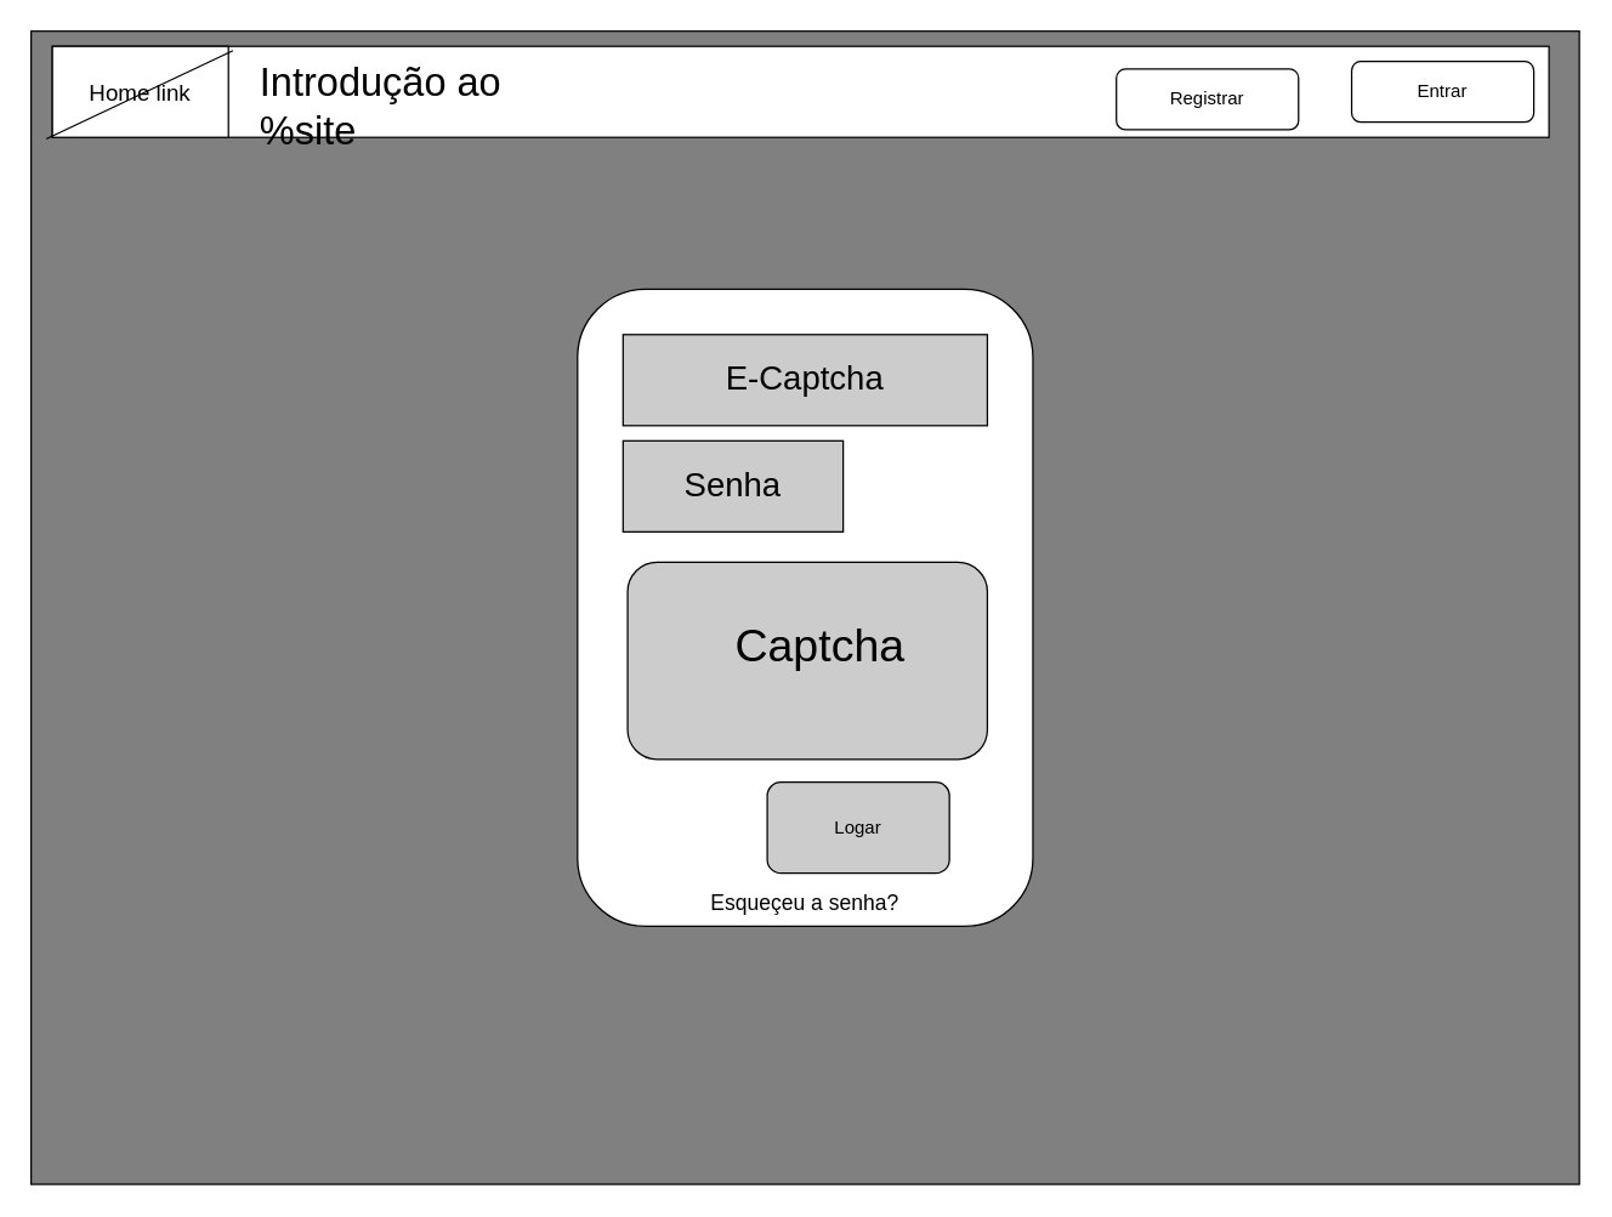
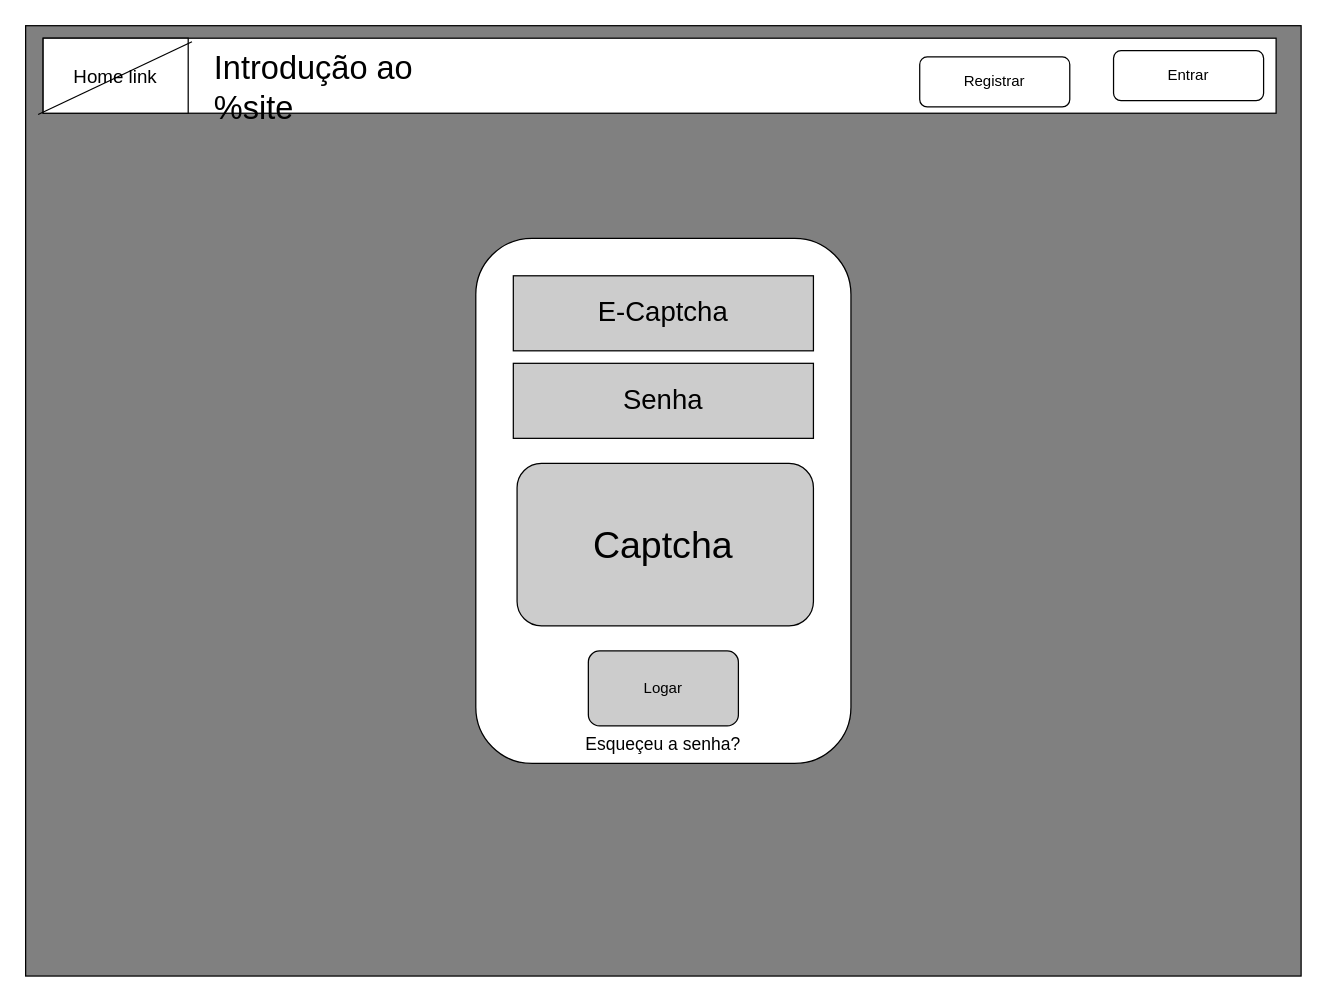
  <mxCell id="0" />
  <mxCell id="1" parent="0" />
  <mxCell id="2" value="" style="rounded=0;whiteSpace=wrap;html=1;fillColor=#808080;" vertex="1" parent="1"><mxGeometry x="20" y="20" width="1020" height="760" as="geometry" /></mxCell>
  <mxCell id="3" value="" style="rounded=1;whiteSpace=wrap;html=1;" vertex="1" parent="1"><mxGeometry x="380" y="190" width="300" height="420" as="geometry" /></mxCell>
  <mxCell id="4" value="E-Captcha" style="rounded=0;whiteSpace=wrap;html=1;fillColor=#CCCCCC;fontSize=22;" vertex="1" parent="1"><mxGeometry x="410" y="220" width="240" height="60" as="geometry" /></mxCell>
- <mxCell id="5" value="Senha" style="rounded=0;whiteSpace=wrap;html=1;fillColor=#CCCCCC;fontSize=22;" vertex="1" parent="1"><mxGeometry x="410" y="290" width="145" height="60" as="geometry" /></mxCell>
- <mxCell id="6" value="Logar" style="rounded=1;whiteSpace=wrap;html=1;fillColor=#CCCCCC;" vertex="1" parent="1"><mxGeometry x="505" y="515" width="120" height="60" as="geometry" /></mxCell>
+ <mxCell id="5" value="Senha" style="rounded=0;whiteSpace=wrap;html=1;fillColor=#CCCCCC;fontSize=22;" vertex="1" parent="1"><mxGeometry x="410" y="290" width="240" height="60" as="geometry" /></mxCell>
+ <mxCell id="6" value="Logar" style="rounded=1;whiteSpace=wrap;html=1;fillColor=#CCCCCC;" vertex="1" parent="1"><mxGeometry x="470" y="520" width="120" height="60" as="geometry" /></mxCell>
  <mxCell id="7" value="" style="rounded=1;whiteSpace=wrap;html=1;fillColor=#CCCCCC;" vertex="1" parent="1"><mxGeometry x="413" y="370" width="237" height="130" as="geometry" /></mxCell>
- <mxCell id="8" value="Captcha" style="text;html=1;strokeColor=none;fillColor=none;align=center;verticalAlign=middle;whiteSpace=wrap;rounded=0;fontSize=30;" vertex="1" parent="1"><mxGeometry x="440" y="380" width="200" height="90" as="geometry" /></mxCell>
+ <mxCell id="8" value="Captcha" style="text;html=1;strokeColor=none;fillColor=none;align=center;verticalAlign=middle;whiteSpace=wrap;rounded=0;fontSize=30;" vertex="1" parent="1"><mxGeometry x="430" y="390" width="200" height="90" as="geometry" /></mxCell>
  <mxCell id="9" value="" style="rounded=0;whiteSpace=wrap;html=1;" vertex="1" parent="1"><mxGeometry x="34" y="30" width="986" height="60" as="geometry" /></mxCell>
  <mxCell id="10" value="Entrar" style="rounded=1;whiteSpace=wrap;html=1;" vertex="1" parent="1"><mxGeometry x="890" y="40" width="120" height="40" as="geometry" /></mxCell>
  <mxCell id="11" value="Registrar" style="rounded=1;whiteSpace=wrap;html=1;" vertex="1" parent="1"><mxGeometry x="735" y="45" width="120" height="40" as="geometry" /></mxCell>
  <mxCell id="12" value="&lt;div align=&quot;left&quot;&gt;Introdução ao %site&lt;br&gt;&lt;/div&gt;" style="text;html=1;strokeColor=none;fillColor=none;align=center;verticalAlign=middle;whiteSpace=wrap;rounded=0;fontSize=26;" vertex="1" parent="1"><mxGeometry x="170" y="60" width="230" height="20" as="geometry" /></mxCell>
  <mxCell id="13" value="Home link" style="rounded=0;whiteSpace=wrap;html=1;fontSize=15;" vertex="1" parent="1"><mxGeometry x="34" y="30" width="116" height="60" as="geometry" /></mxCell>
  <mxCell id="14" value="" style="endArrow=none;html=1;fontSize=15;entryX=1.026;entryY=0.048;entryDx=0;entryDy=0;entryPerimeter=0;" edge="1" parent="1" target="13"><mxGeometry width="50" height="50" relative="1" as="geometry"><mxPoint x="30" y="91" as="sourcePoint" /><mxPoint x="50" y="20" as="targetPoint" /></mxGeometry></mxCell>
  <mxCell id="15" value="Esqueçeu a senha?" style="text;html=1;strokeColor=none;fillColor=none;align=center;verticalAlign=middle;whiteSpace=wrap;rounded=0;fontSize=14;" vertex="1" parent="1"><mxGeometry x="430" y="585" width="200" height="20" as="geometry" /></mxCell>
